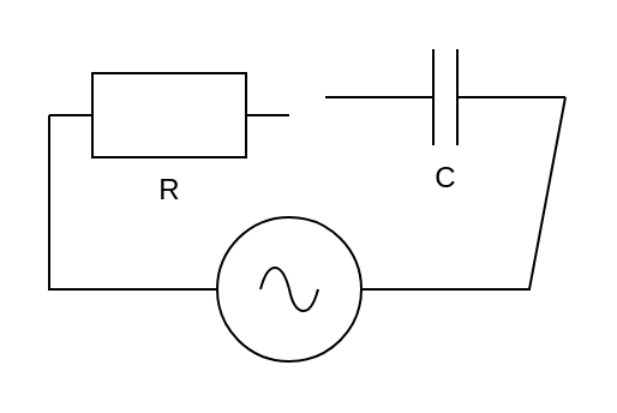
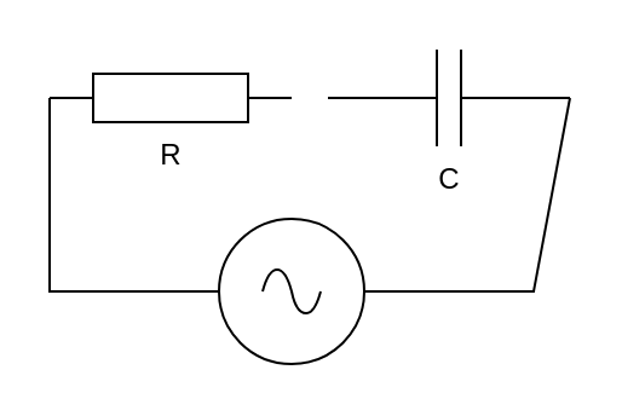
  <mxCell id="0" />
  <mxCell id="1" parent="0" />
- <mxCell id="2" value="R" style="pointerEvents=1;verticalLabelPosition=bottom;shadow=0;dashed=0;align=center;html=1;verticalAlign=top;shape=mxgraph.electrical.resistors.resistor_1;" vertex="1" parent="1"><mxGeometry x="20" y="30" width="100" height="35" as="geometry" /></mxCell>
+ <mxCell id="2" value="R" style="pointerEvents=1;verticalLabelPosition=bottom;shadow=0;dashed=0;align=center;html=1;verticalAlign=top;shape=mxgraph.electrical.resistors.resistor_1;" vertex="1" parent="1"><mxGeometry x="20" y="30" width="100" height="20" as="geometry" /></mxCell>
  <mxCell id="3" value="C" style="pointerEvents=1;verticalLabelPosition=bottom;shadow=0;dashed=0;align=center;html=1;verticalAlign=top;shape=mxgraph.electrical.capacitors.capacitor_1;" vertex="1" parent="1"><mxGeometry x="135" y="20" width="100" height="40" as="geometry" /></mxCell>
  <mxCell id="4" value="" style="endArrow=none;html=1;rounded=0;exitX=0.5;exitY=1;exitDx=0;exitDy=0;exitPerimeter=0;entryX=1;entryY=0.5;entryDx=0;entryDy=0;entryPerimeter=0;" edge="1" parent="1" target="3"><mxGeometry width="50" height="50" relative="1" as="geometry"><mxPoint x="150" y="120" as="sourcePoint" /><mxPoint x="230" y="120" as="targetPoint" /><Array as="points"><mxPoint x="220" y="120" /></Array></mxGeometry></mxCell>
  <mxCell id="5" value="" style="endArrow=none;html=1;rounded=0;exitX=0.5;exitY=0;exitDx=0;exitDy=0;exitPerimeter=0;entryX=0;entryY=0.5;entryDx=0;entryDy=0;entryPerimeter=0;" edge="1" parent="1" target="2"><mxGeometry width="50" height="50" relative="1" as="geometry"><mxPoint x="90" y="120" as="sourcePoint" /><mxPoint x="-80" y="40" as="targetPoint" /><Array as="points"><mxPoint x="20" y="120" /></Array></mxGeometry></mxCell>
  <mxCell id="6" value="" style="pointerEvents=1;verticalLabelPosition=bottom;shadow=0;dashed=0;align=center;html=1;verticalAlign=top;shape=mxgraph.electrical.signal_sources.source;aspect=fixed;points=[[0.5,0,0],[1,0.5,0],[0.5,1,0],[0,0.5,0]];elSignalType=ac;" vertex="1" parent="1"><mxGeometry x="90" y="90" width="60" height="60" as="geometry" /></mxCell>
